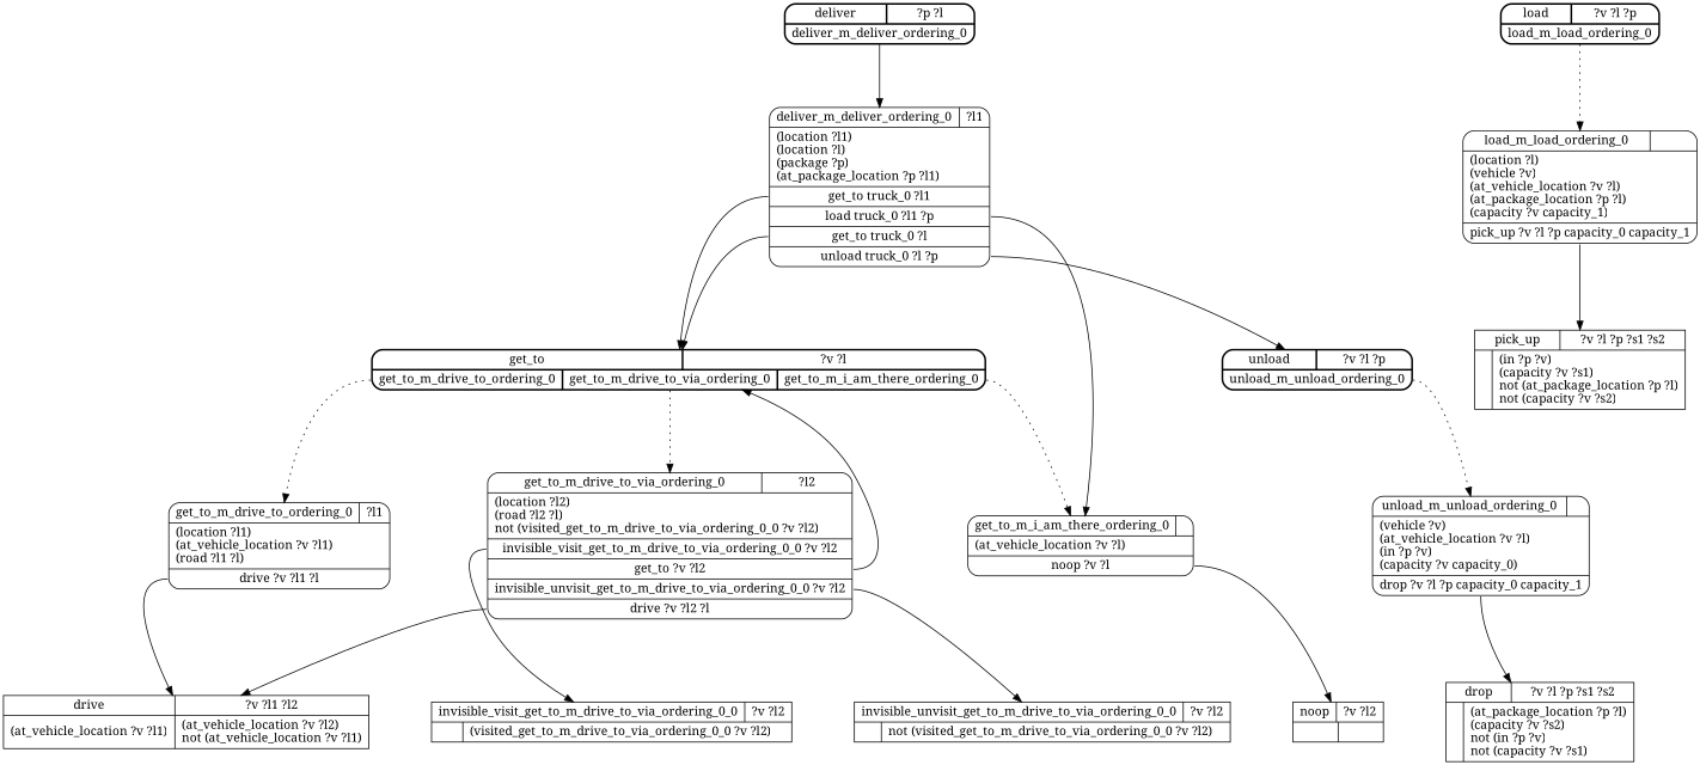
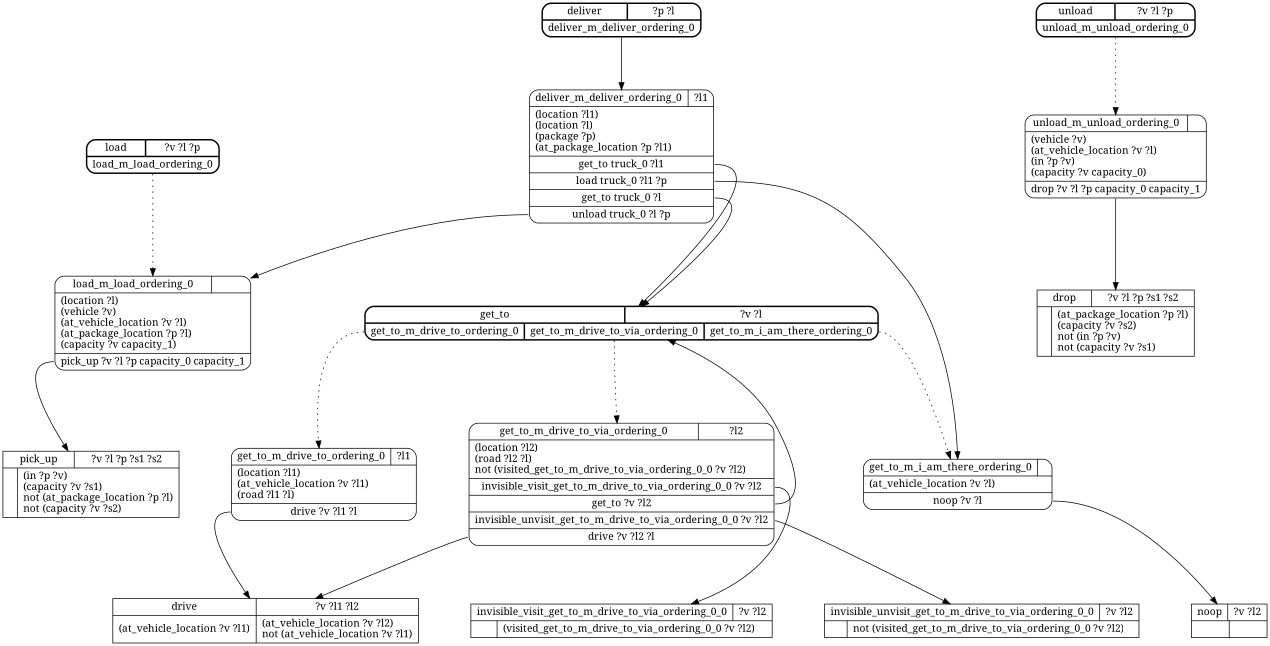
  digraph {
    fontname="Noto Serif"
    nodesep=1
    ranksep=1
    node [fontname="Noto Serif" shape=Mrecord]
    edge [fontname="Noto Serif" tailport=n0]
    n1 [label="{{drive|?v ?l1 ?l2}|{(at_vehicle_location ?v ?l1)\l|(at_vehicle_location ?v ?l2)\lnot (at_vehicle_location ?v ?l1)\l}}" shape=record]
    n2 [label="{{noop|?v ?l2}|{|}}" shape=record]
    n3 [label="{{pick_up|?v ?l ?p ?s1 ?s2}|{|(in ?p ?v)\l(capacity ?v ?s1)\lnot (at_package_location ?p ?l)\lnot (capacity ?v ?s2)\l}}" shape=record]
    n4 [label="{{drop|?v ?l ?p ?s1 ?s2}|{|(at_package_location ?p ?l)\l(capacity ?v ?s2)\lnot (in ?p ?v)\lnot (capacity ?v ?s1)\l}}" shape=record]
    n5 [label="{{invisible_visit_get_to_m_drive_to_via_ordering_0_0|?v ?l2}|{|(visited_get_to_m_drive_to_via_ordering_0_0 ?v ?l2)\l}}" shape=record]
    n6 [label="{{invisible_unvisit_get_to_m_drive_to_via_ordering_0_0|?v ?l2}|{|not (visited_get_to_m_drive_to_via_ordering_0_0 ?v ?l2)\l}}" shape=record]
    n7 [label="{{deliver|?p ?l}|{<n0>deliver_m_deliver_ordering_0}}" style=bold]
    n8 [label="{{deliver_m_deliver_ordering_0|?l1}|(location ?l1)\l(location ?l)\l(package ?p)\l(at_package_location ?p ?l1)\l|<n0>get_to truck_0 ?l1|<n1>load truck_0 ?l1 ?p|<n2>get_to truck_0 ?l|<n3>unload truck_0 ?l ?p}"]
    n9 [label="{{get_to|?v ?l}|{<n0>get_to_m_drive_to_ordering_0|<n1>get_to_m_drive_to_via_ordering_0|<n2>get_to_m_i_am_there_ordering_0}}" style=bold]
    n10 [label="{{unload|?v ?l ?p}|{<n0>unload_m_unload_ordering_0}}" style=bold]
    n11 [label="{{get_to_m_i_am_there_ordering_0|}|(at_vehicle_location ?v ?l)\l|<n0>noop ?v ?l}"]
    n12 [label="{{get_to_m_drive_to_ordering_0|?l1}|(location ?l1)\l(at_vehicle_location ?v ?l1)\l(road ?l1 ?l)\l|<n0>drive ?v ?l1 ?l}"]
    n13 [label="{{get_to_m_drive_to_via_ordering_0|?l2}|(location ?l2)\l(road ?l2 ?l)\lnot (visited_get_to_m_drive_to_via_ordering_0_0 ?v ?l2)\l|<n0>invisible_visit_get_to_m_drive_to_via_ordering_0_0 ?v ?l2|<n1>get_to ?v ?l2|<n2>invisible_unvisit_get_to_m_drive_to_via_ordering_0_0 ?v ?l2|<n3>drive ?v ?l2 ?l}"]
    n14 [label="{{load|?v ?l ?p}|{<n0>load_m_load_ordering_0}}" style=bold]
    n15 [label="{{load_m_load_ordering_0|}|(location ?l)\l(vehicle ?v)\l(at_vehicle_location ?v ?l)\l(at_package_location ?p ?l)\l(capacity ?v capacity_1)\l|<n0>pick_up ?v ?l ?p capacity_0 capacity_1}"]
    n16 [label="{{unload_m_unload_ordering_0|}|(vehicle ?v)\l(at_vehicle_location ?v ?l)\l(in ?p ?v)\l(capacity ?v capacity_0)\l|<n0>drop ?v ?l ?p capacity_0 capacity_1}"]
    n7 -> n8 [style=solid]
    n8 -> n9
    n8 -> n9 [tailport=n2]
-   n8 -> n10 [tailport=n3]
+   n8 -> n15 [tailport=n3]
    n8 -> n11 [tailport=n1]
    n9 -> n11 [style=dotted tailport=n2]
    n9 -> n12 [style=dotted]
    n9 -> n13 [style=dotted tailport=n1]
    n10 -> n16 [style=dotted]
    n11 -> n2
    n12 -> n1
    n13 -> n1 [tailport=n3]
    n13 -> n5
    n13 -> n6 [tailport=n2]
    n13 -> n9 [tailport=n1]
    n14 -> n15 [style=dotted]
    n15 -> n3
    n16 -> n4
  }
